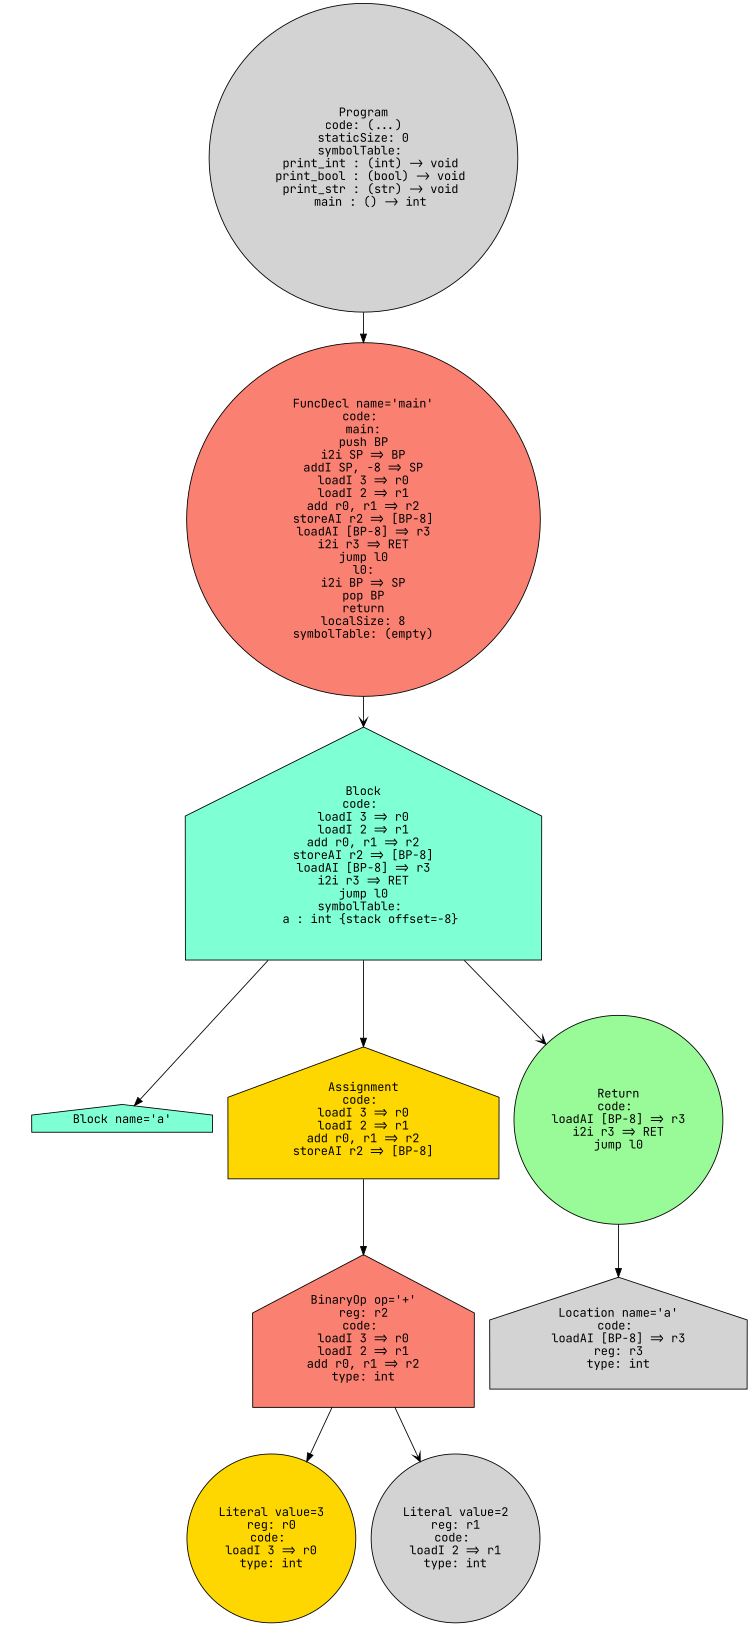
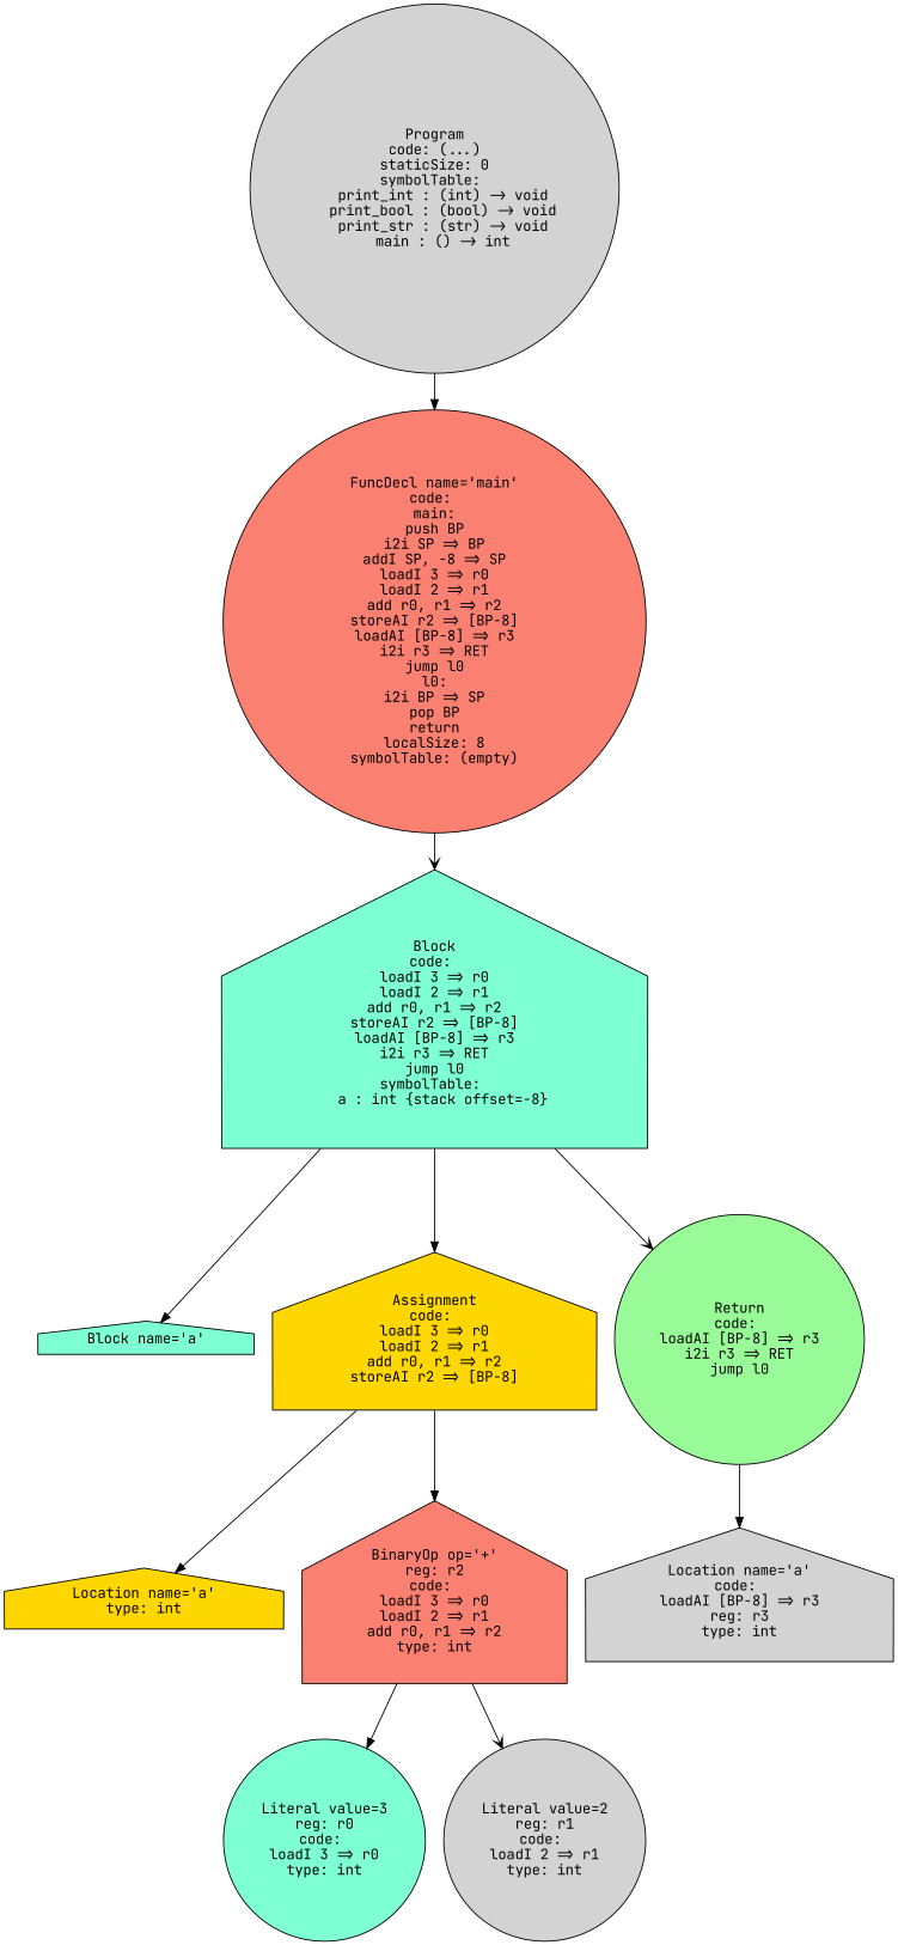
  digraph {
    fontname="JetBrains Mono"
    node [fillcolor=gold fontname="JetBrains Mono" shape=house style=filled]
    edge [arrowhead=normal fontname="JetBrains Mono"]
    n1 [fillcolor=aquamarine label="Block name='a'"]
-   n3 [label="Literal value=3\nreg: r0\ncode: \nloadI 3 => r0\ntype: int" shape=circle]
+   n2 [label="Location name='a'\ntype: int"]
+   n3 [fillcolor=aquamarine label="Literal value=3\nreg: r0\ncode: \nloadI 3 => r0\ntype: int" shape=circle]
    n4 [fillcolor=lightgrey label="Literal value=2\nreg: r1\ncode: \nloadI 2 => r1\ntype: int" shape=circle]
    n5 [fillcolor=salmon label="BinaryOp op='+'\nreg: r2\ncode: \nloadI 3 => r0\nloadI 2 => r1\nadd r0, r1 => r2\ntype: int"]
    n6 [label="Assignment\ncode: \nloadI 3 => r0\nloadI 2 => r1\nadd r0, r1 => r2\nstoreAI r2 => [BP-8]"]
    n7 [fillcolor=lightgrey label="Location name='a'\ncode: \nloadAI [BP-8] => r3\nreg: r3\ntype: int"]
    n8 [fillcolor=palegreen label="Return\ncode: \nloadAI [BP-8] => r3\ni2i r3 => RET\njump l0" shape=circle]
    n9 [fillcolor=aquamarine label="Block\ncode: \nloadI 3 => r0\nloadI 2 => r1\nadd r0, r1 => r2\nstoreAI r2 => [BP-8]\nloadAI [BP-8] => r3\ni2i r3 => RET\njump l0\nsymbolTable: \n  a : int {stack offset=-8}"]
    n10 [fillcolor=salmon label="FuncDecl name='main'\ncode: \nmain:\npush BP\ni2i SP => BP\naddI SP, -8 => SP\nloadI 3 => r0\nloadI 2 => r1\nadd r0, r1 => r2\nstoreAI r2 => [BP-8]\nloadAI [BP-8] => r3\ni2i r3 => RET\njump l0\nl0:\ni2i BP => SP\npop BP\nreturn\nlocalSize: 8\nsymbolTable: (empty)" shape=circle]
    n11 [fillcolor=lightgrey label="Program\ncode: (...)\nstaticSize: 0\nsymbolTable: \n  print_int : (int) -> void\n  print_bool : (bool) -> void\n  print_str : (str) -> void\n  main : () -> int" shape=circle]
    n5 -> n3
    n5 -> n4 [arrowhead=vee]
+   n6 -> n2
    n6 -> n5
    n8 -> n7
    n9 -> n1
    n9 -> n6
    n9 -> n8 [arrowhead=vee]
    n10 -> n9 [arrowhead=vee]
    n11 -> n10
  }
